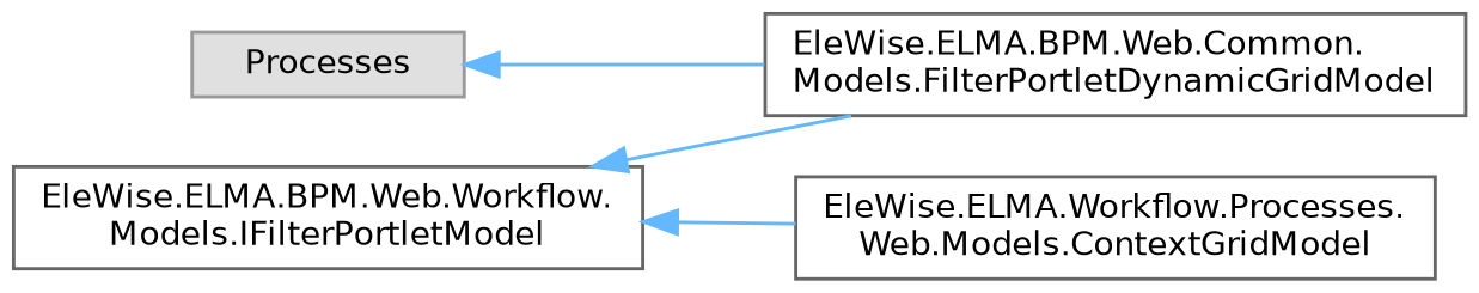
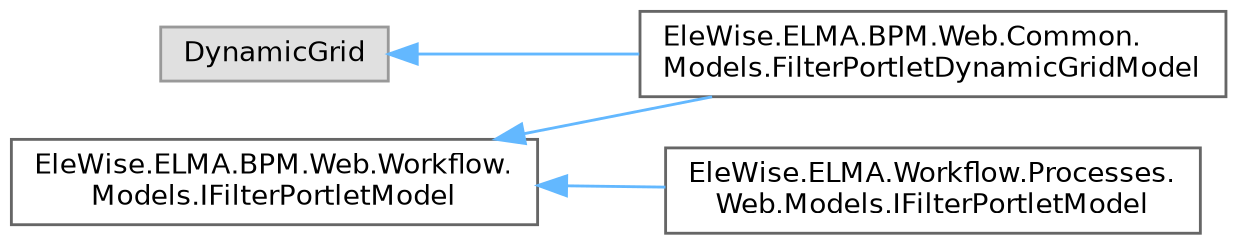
  digraph {
    rankdir=LR
    node [color=grey40 fillcolor=white fontname=Helvetica fontsize=10 shape=box style=filled]
    edge [color=steelblue1 dir=back fontname=Helvetica fontsize=10 labelfontname=Helvetica labelfontsize=10 style=solid]
-   n1 [color=grey60 fillcolor="#E0E0E0" height=0.2 label=Processes width=0.4]
+   n1 [color=grey60 fillcolor="#E0E0E0" height=0.2 label=DynamicGrid width=0.4]
    n2 [height=0.2 label="EleWise.ELMA.BPM.Web.Common.\lModels.FilterPortletDynamicGridModel" width=0.4]
    n3 [height=0.2 label="EleWise.ELMA.BPM.Web.Workflow.\lModels.IFilterPortletModel" width=0.4]
-   n4 [height=0.2 label="EleWise.ELMA.Workflow.Processes.\lWeb.Models.ContextGridModel" width=0.4]
+   n4 [height=0.2 label="EleWise.ELMA.Workflow.Processes.\lWeb.Models.IFilterPortletModel" width=0.4]
    n1 -> n2
    n3 -> n2
    n3 -> n4
  }
